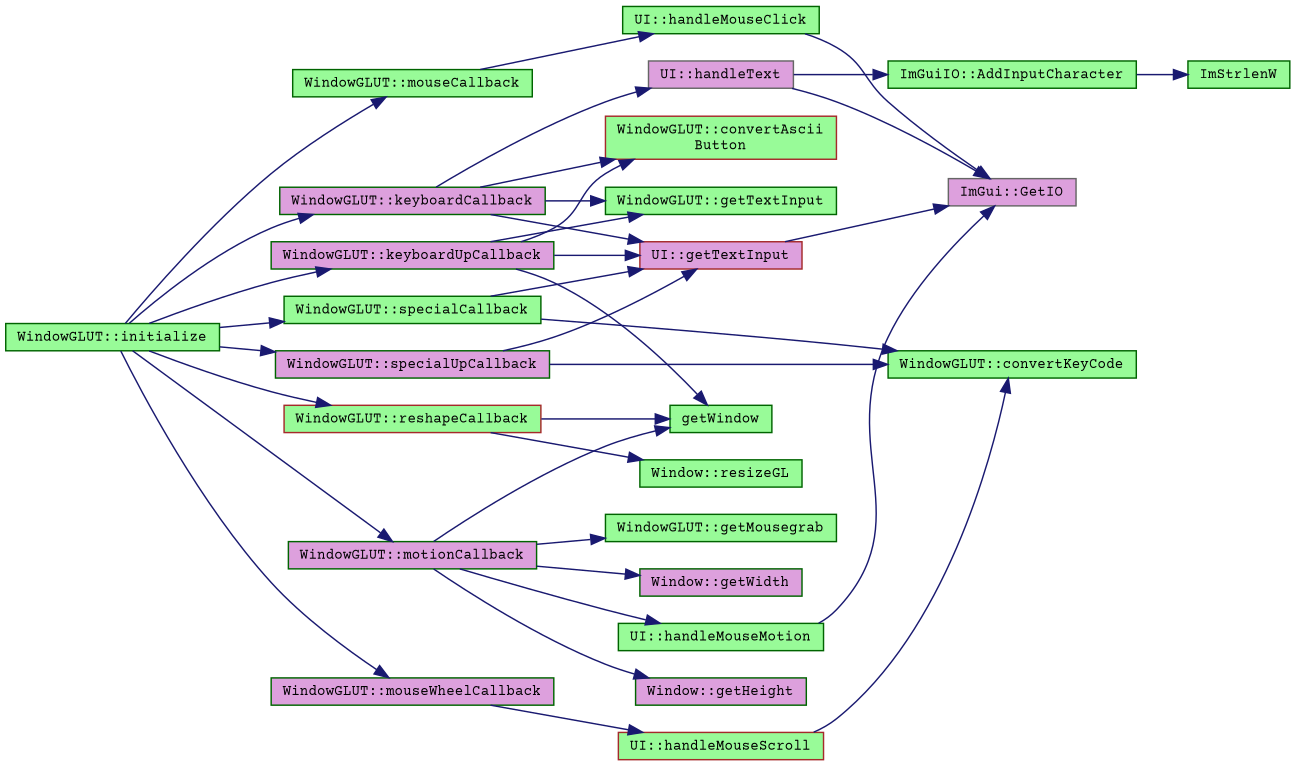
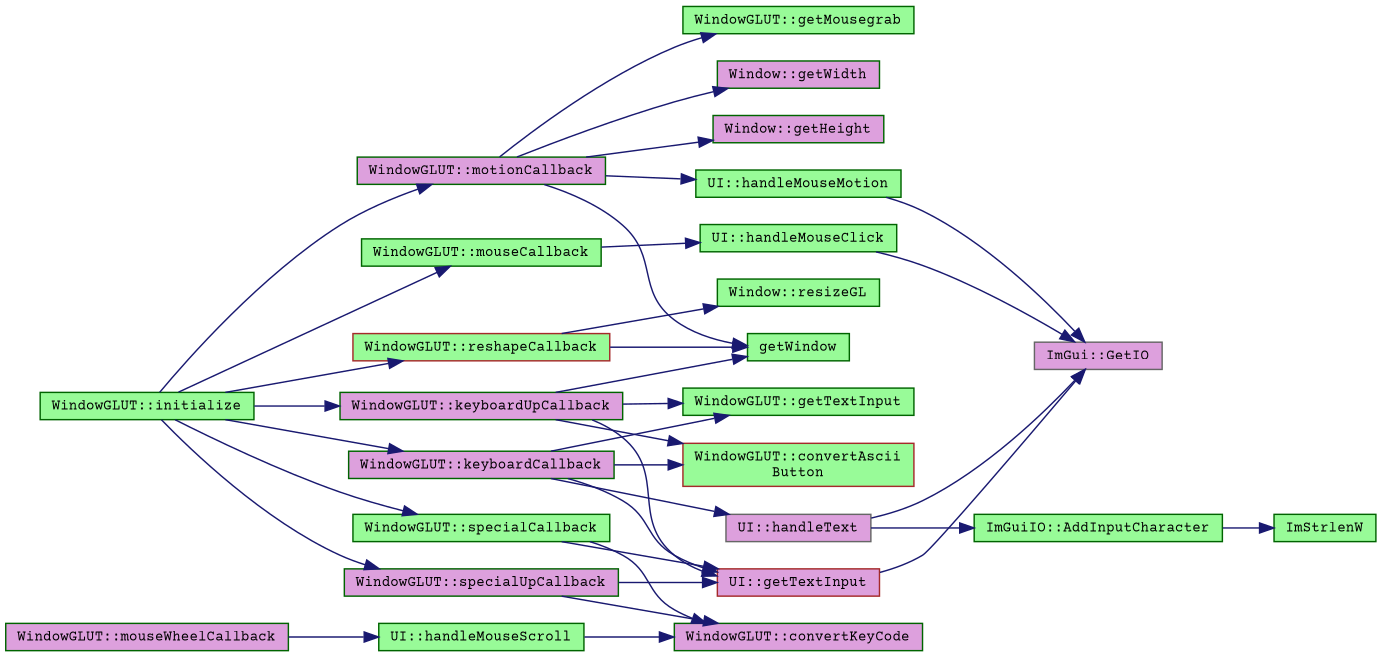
  digraph {
    fontname="Courier Prime"
    rankdir=LR
    node [color=darkgreen fillcolor=palegreen fontname="Courier Prime" fontsize=10 shape=record style=filled]
    edge [color=midnightblue fontname="Courier Prime" fontsize=10 labelfontname=Helvetica labelfontsize=10 style=solid]
    n1 [fontcolor=black height=0.2 label="WindowGLUT::initialize" width=0.4]
    n2 [color=brown height=0.2 label="WindowGLUT::reshapeCallback" width=0.4]
    n3 [fillcolor=plum height=0.2 label="WindowGLUT::keyboardCallback" width=0.4]
    n4 [fillcolor=plum height=0.2 label="WindowGLUT::keyboardUpCallback" width=0.4]
    n5 [height=0.2 label="WindowGLUT::specialCallback" width=0.4]
    n6 [fillcolor=plum height=0.2 label="WindowGLUT::specialUpCallback" width=0.4]
    n7 [height=0.2 label="WindowGLUT::mouseCallback" width=0.4]
    n8 [fillcolor=plum height=0.2 label="WindowGLUT::motionCallback" width=0.4]
    n9 [fillcolor=plum height=0.2 label="WindowGLUT::mouseWheelCallback" width=0.4]
    n10 [height=0.2 label=getWindow width=0.4]
    n11 [height=0.2 label="Window::resizeGL" width=0.4]
    n12 [height=0.2 label="WindowGLUT::getTextInput" width=0.4]
    n13 [color=gray40 fillcolor=plum height=0.2 label="UI::handleText" width=0.4]
    n14 [color=brown height=0.2 label="WindowGLUT::convertAscii\lButton" width=0.4]
    n15 [color=brown fillcolor=plum height=0.2 label="UI::getTextInput" width=0.4]
-   n16 [height=0.2 label="WindowGLUT::convertKeyCode" width=0.4]
+   n16 [fillcolor=plum height=0.2 label="WindowGLUT::convertKeyCode" width=0.4]
    n17 [height=0.2 label="UI::handleMouseClick" width=0.4]
    n18 [height=0.2 label="UI::handleMouseMotion" width=0.4]
    n19 [height=0.2 label="WindowGLUT::getMousegrab" width=0.4]
    n20 [fillcolor=plum height=0.2 label="Window::getWidth" width=0.4]
    n21 [fillcolor=plum height=0.2 label="Window::getHeight" width=0.4]
-   n22 [color=brown height=0.2 label="UI::handleMouseScroll" width=0.4]
+   n22 [height=0.2 label="UI::handleMouseScroll" width=0.4]
    n23 [color=gray40 fillcolor=plum height=0.2 label="ImGui::GetIO" width=0.4]
    n24 [height=0.2 label="ImGuiIO::AddInputCharacter" width=0.4]
    n25 [height=0.2 label=ImStrlenW width=0.4]
    n1 -> n2
    n1 -> n3
    n1 -> n4
    n1 -> n5
    n1 -> n6
    n1 -> n7
    n1 -> n8
-   n1 -> n9
    n2 -> n10
    n2 -> n11
    n3 -> n12
    n3 -> n13
    n3 -> n14
    n3 -> n15
    n4 -> n10
    n4 -> n12
    n4 -> n14
    n4 -> n15
    n5 -> n15
    n5 -> n16
    n6 -> n15
    n6 -> n16
    n7 -> n17
    n8 -> n10
    n8 -> n18
    n8 -> n19
    n8 -> n20
    n8 -> n21
    n9 -> n22
    n13 -> n23
    n13 -> n24
    n15 -> n23
    n17 -> n23
    n18 -> n23
    n22 -> n16
    n24 -> n25
  }
